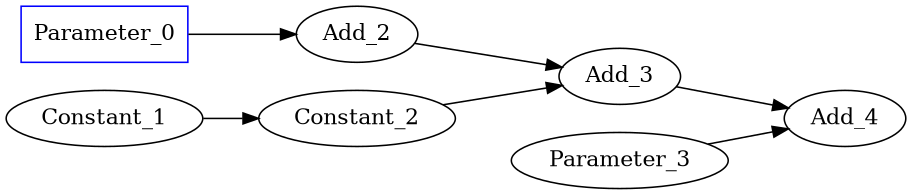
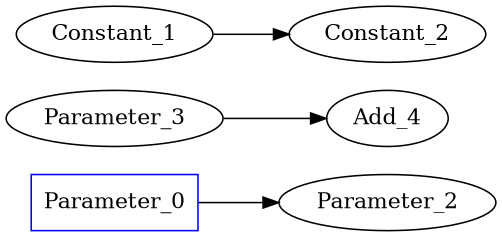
  digraph {
    rankdir=LR
    node [color=black shape=ellipse]
    Parameter_0 [color=blue shape=box]
-   Add_2
-   Add_3
+   Add_2 [label=Parameter_2]
    Add_4
    Constant_1
    Constant_2
    n7 [label=Parameter_3]
    Parameter_0 -> Add_2
-   Add_2 -> Add_3
-   Add_3 -> Add_4
    Constant_1 -> Constant_2
-   Constant_2 -> Add_3
    n7 -> Add_4
  }
